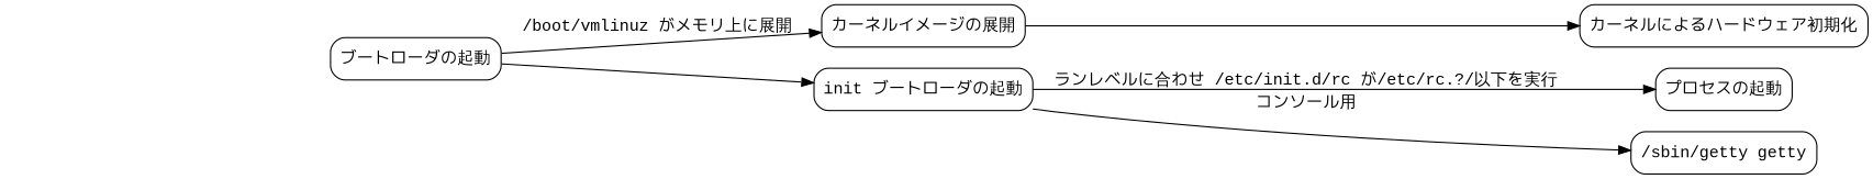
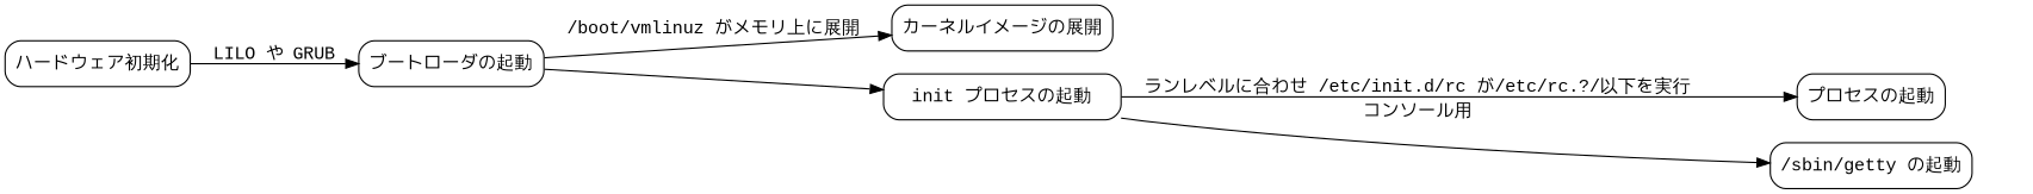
  digraph {
    fontname="Liberation Mono"
    rankdir=LR
    node [fontname="Liberation Mono" shape=rect style=rounded]
    edge [fontname="Liberation Mono"]
+   "ハードウェア初期化"
    "ブートローダの起動"
    "カーネルイメージの展開"
-   "init プロセスの起動" [label="init ブートローダの起動"]
-   "カーネルによるハードウェア初期化"
+   "init プロセスの起動"
    n6 [label="プロセスの起動"]
-   "/sbin/getty の起動" [label="/sbin/getty getty"]
+   "/sbin/getty の起動"
+   "ハードウェア初期化" -> "ブートローダの起動" [label="LILO や GRUB"]
    "ブートローダの起動" -> "カーネルイメージの展開" [label="/boot/vmlinuz がメモリ上に展開"]
    "ブートローダの起動" -> "init プロセスの起動"
-   "カーネルイメージの展開" -> "カーネルによるハードウェア初期化"
    "init プロセスの起動" -> n6 [label="ランレベルに合わせ /etc/init.d/rc が/etc/rc.?/以下を実行"]
    "init プロセスの起動" -> "/sbin/getty の起動" [label="コンソール用"]
  }
